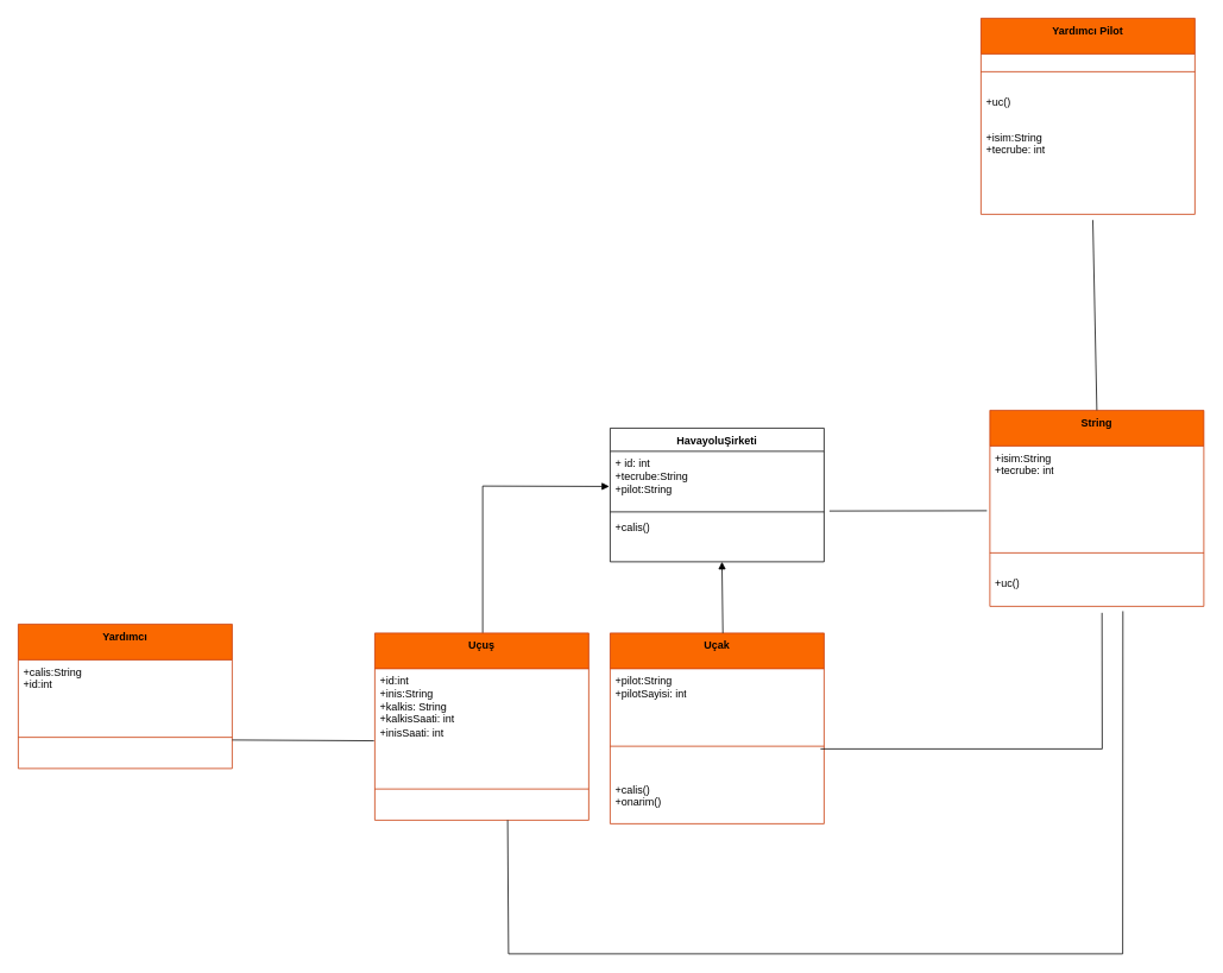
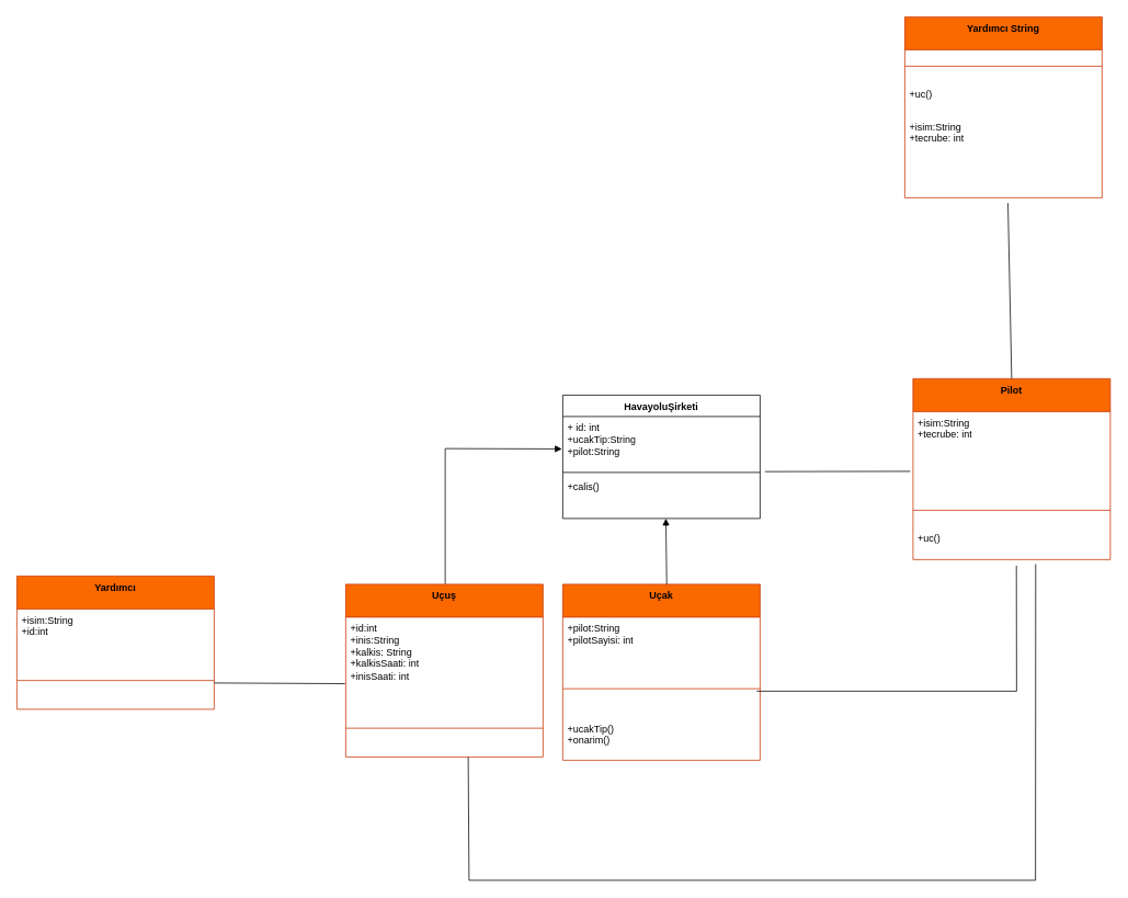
  <mxCell id="0" />
  <mxCell id="1" parent="0" />
  <mxCell id="2" value="HavayoluŞirketi" style="swimlane;fontStyle=1;align=center;verticalAlign=top;childLayout=stackLayout;horizontal=1;startSize=26;horizontalStack=0;resizeParent=1;resizeParentMax=0;resizeLast=0;collapsible=1;marginBottom=0;whiteSpace=wrap;html=1;" vertex="1" parent="1"><mxGeometry x="684" y="480" width="240" height="150" as="geometry" /></mxCell>
- <mxCell id="3" value="+ id: int&lt;br&gt;+tecrube:String&lt;br&gt;+pilot:String" style="text;strokeColor=none;fillColor=none;align=left;verticalAlign=top;spacingLeft=4;spacingRight=4;overflow=hidden;rotatable=0;points=[[0,0.5],[1,0.5]];portConstraint=eastwest;whiteSpace=wrap;html=1;" vertex="1" parent="2"><mxGeometry y="26" width="240" height="64" as="geometry" /></mxCell>
+ <mxCell id="3" value="+ id: int&lt;br&gt;+ucakTip:String&lt;br&gt;+pilot:String" style="text;strokeColor=none;fillColor=none;align=left;verticalAlign=top;spacingLeft=4;spacingRight=4;overflow=hidden;rotatable=0;points=[[0,0.5],[1,0.5]];portConstraint=eastwest;whiteSpace=wrap;html=1;" vertex="1" parent="2"><mxGeometry y="26" width="240" height="64" as="geometry" /></mxCell>
  <mxCell id="4" value="" style="line;strokeWidth=1;fillColor=none;align=left;verticalAlign=middle;spacingTop=-1;spacingLeft=3;spacingRight=3;rotatable=0;labelPosition=right;points=[];portConstraint=eastwest;strokeColor=inherit;" vertex="1" parent="2"><mxGeometry y="90" width="240" height="8" as="geometry" /></mxCell>
  <mxCell id="5" value="+calis()" style="text;strokeColor=none;fillColor=none;align=left;verticalAlign=top;spacingLeft=4;spacingRight=4;overflow=hidden;rotatable=0;points=[[0,0.5],[1,0.5]];portConstraint=eastwest;whiteSpace=wrap;html=1;" vertex="1" parent="2"><mxGeometry y="98" width="240" height="52" as="geometry" /></mxCell>
  <mxCell id="6" value="Uçak" style="swimlane;fontStyle=1;align=center;verticalAlign=top;childLayout=stackLayout;horizontal=1;startSize=40;horizontalStack=0;resizeParent=1;resizeParentMax=0;resizeLast=0;collapsible=1;marginBottom=0;whiteSpace=wrap;html=1;fillColor=#fa6800;strokeColor=#C73500;fontColor=#000000;" vertex="1" parent="1"><mxGeometry x="684" y="710" width="240" height="214" as="geometry" /></mxCell>
  <mxCell id="7" value="+pilot:String&lt;br&gt;+pilotSayisi: int" style="text;strokeColor=none;fillColor=none;align=left;verticalAlign=top;spacingLeft=4;spacingRight=4;overflow=hidden;rotatable=0;points=[[0,0.5],[1,0.5]];portConstraint=eastwest;whiteSpace=wrap;html=1;" vertex="1" parent="6"><mxGeometry y="40" width="240" height="52" as="geometry" /></mxCell>
  <mxCell id="8" value="&#10;&#10;&#10;&#10;" style="line;strokeWidth=1;fillColor=none;align=left;verticalAlign=middle;spacingTop=-1;spacingLeft=3;spacingRight=3;rotatable=0;labelPosition=right;points=[];portConstraint=eastwest;strokeColor=inherit;" vertex="1" parent="6"><mxGeometry y="92" width="240" height="70" as="geometry" /></mxCell>
- <mxCell id="9" value="+calis()&lt;br&gt;+onarim()" style="text;strokeColor=none;fillColor=none;align=left;verticalAlign=top;spacingLeft=4;spacingRight=4;overflow=hidden;rotatable=0;points=[[0,0.5],[1,0.5]];portConstraint=eastwest;whiteSpace=wrap;html=1;" vertex="1" parent="6"><mxGeometry y="162" width="240" height="52" as="geometry" /></mxCell>
+ <mxCell id="9" value="+ucakTip()&lt;br&gt;+onarim()" style="text;strokeColor=none;fillColor=none;align=left;verticalAlign=top;spacingLeft=4;spacingRight=4;overflow=hidden;rotatable=0;points=[[0,0.5],[1,0.5]];portConstraint=eastwest;whiteSpace=wrap;html=1;" vertex="1" parent="6"><mxGeometry y="162" width="240" height="52" as="geometry" /></mxCell>
  <mxCell id="10" value="" style="html=1;verticalAlign=bottom;endArrow=block;curved=0;rounded=0;entryX=-0.004;entryY=0.616;entryDx=0;entryDy=0;entryPerimeter=0;exitX=0.5;exitY=0;exitDx=0;exitDy=0;" edge="1" parent="1" target="3"><mxGeometry x="-0.055" y="-222" width="80" relative="1" as="geometry"><mxPoint x="541" y="710" as="sourcePoint" /><mxPoint x="540" y="630" as="targetPoint" /><mxPoint as="offset" /><Array as="points"><mxPoint x="541" y="545" /></Array></mxGeometry></mxCell>
  <mxCell id="11" value="Yardımcı" style="swimlane;fontStyle=1;align=center;verticalAlign=top;childLayout=stackLayout;horizontal=1;startSize=40;horizontalStack=0;resizeParent=1;resizeParentMax=0;resizeLast=0;collapsible=1;marginBottom=0;whiteSpace=wrap;html=1;fillColor=#fa6800;strokeColor=#C73500;fontColor=#000000;" vertex="1" parent="1"><mxGeometry x="20" y="700" width="240" height="162" as="geometry" /></mxCell>
- <mxCell id="12" value="+calis:String&lt;br&gt;+id:int" style="text;strokeColor=none;fillColor=none;align=left;verticalAlign=top;spacingLeft=4;spacingRight=4;overflow=hidden;rotatable=0;points=[[0,0.5],[1,0.5]];portConstraint=eastwest;whiteSpace=wrap;html=1;" vertex="1" parent="11"><mxGeometry y="40" width="240" height="52" as="geometry" /></mxCell>
+ <mxCell id="12" value="+isim:String&lt;br&gt;+id:int" style="text;strokeColor=none;fillColor=none;align=left;verticalAlign=top;spacingLeft=4;spacingRight=4;overflow=hidden;rotatable=0;points=[[0,0.5],[1,0.5]];portConstraint=eastwest;whiteSpace=wrap;html=1;" vertex="1" parent="11"><mxGeometry y="40" width="240" height="52" as="geometry" /></mxCell>
  <mxCell id="13" value="&#10;&#10;&#10;&#10;" style="line;strokeWidth=1;fillColor=none;align=left;verticalAlign=middle;spacingTop=-1;spacingLeft=3;spacingRight=3;rotatable=0;labelPosition=right;points=[];portConstraint=eastwest;strokeColor=inherit;" vertex="1" parent="11"><mxGeometry y="92" width="240" height="70" as="geometry" /></mxCell>
  <mxCell id="14" value="Uçuş" style="swimlane;fontStyle=1;align=center;verticalAlign=top;childLayout=stackLayout;horizontal=1;startSize=40;horizontalStack=0;resizeParent=1;resizeParentMax=0;resizeLast=0;collapsible=1;marginBottom=0;whiteSpace=wrap;html=1;fillColor=#fa6800;strokeColor=#C73500;fontColor=#000000;" vertex="1" parent="1"><mxGeometry x="420" y="710" width="240" height="210" as="geometry" /></mxCell>
  <mxCell id="15" value="+id:int&lt;br&gt;+inis:String&lt;br&gt;+kalkis: String&lt;br&gt;+kalkisSaati: int&lt;br&gt;+inisSaati: int" style="text;strokeColor=none;fillColor=none;align=left;verticalAlign=top;spacingLeft=4;spacingRight=4;overflow=hidden;rotatable=0;points=[[0,0.5],[1,0.5]];portConstraint=eastwest;whiteSpace=wrap;html=1;" vertex="1" parent="14"><mxGeometry y="40" width="240" height="100" as="geometry" /></mxCell>
  <mxCell id="16" value="&#10;&#10;&#10;&#10;" style="line;strokeWidth=1;fillColor=none;align=left;verticalAlign=middle;spacingTop=-1;spacingLeft=3;spacingRight=3;rotatable=0;labelPosition=right;points=[];portConstraint=eastwest;strokeColor=inherit;" vertex="1" parent="14"><mxGeometry y="140" width="240" height="70" as="geometry" /></mxCell>
- <mxCell id="17" value="String" style="swimlane;fontStyle=1;align=center;verticalAlign=top;childLayout=stackLayout;horizontal=1;startSize=40;horizontalStack=0;resizeParent=1;resizeParentMax=0;resizeLast=0;collapsible=1;marginBottom=0;whiteSpace=wrap;html=1;fillColor=#fa6800;strokeColor=#C73500;fontColor=#000000;" vertex="1" parent="1"><mxGeometry x="1110" y="460" width="240" height="220" as="geometry" /></mxCell>
+ <mxCell id="17" value="Pilot" style="swimlane;fontStyle=1;align=center;verticalAlign=top;childLayout=stackLayout;horizontal=1;startSize=40;horizontalStack=0;resizeParent=1;resizeParentMax=0;resizeLast=0;collapsible=1;marginBottom=0;whiteSpace=wrap;html=1;fillColor=#fa6800;strokeColor=#C73500;fontColor=#000000;" vertex="1" parent="1"><mxGeometry x="1110" y="460" width="240" height="220" as="geometry" /></mxCell>
  <mxCell id="18" value="+isim:String&lt;br&gt;+tecrube: int" style="text;strokeColor=none;fillColor=none;align=left;verticalAlign=top;spacingLeft=4;spacingRight=4;overflow=hidden;rotatable=0;points=[[0,0.5],[1,0.5]];portConstraint=eastwest;whiteSpace=wrap;html=1;" vertex="1" parent="17"><mxGeometry y="40" width="240" height="100" as="geometry" /></mxCell>
  <mxCell id="19" value="&#10;&#10;&#10;&#10;" style="line;strokeWidth=1;fillColor=none;align=left;verticalAlign=middle;spacingTop=-1;spacingLeft=3;spacingRight=3;rotatable=0;labelPosition=right;points=[];portConstraint=eastwest;strokeColor=inherit;" vertex="1" parent="17"><mxGeometry y="140" width="240" height="40" as="geometry" /></mxCell>
  <mxCell id="20" value="+uc()" style="text;strokeColor=none;fillColor=none;align=left;verticalAlign=top;spacingLeft=4;spacingRight=4;overflow=hidden;rotatable=0;points=[[0,0.5],[1,0.5]];portConstraint=eastwest;whiteSpace=wrap;html=1;" vertex="1" parent="17"><mxGeometry y="180" width="240" height="40" as="geometry" /></mxCell>
- <mxCell id="21" value="Yardımcı Pilot" style="swimlane;fontStyle=1;align=center;verticalAlign=top;childLayout=stackLayout;horizontal=1;startSize=40;horizontalStack=0;resizeParent=1;resizeParentMax=0;resizeLast=0;collapsible=1;marginBottom=0;whiteSpace=wrap;html=1;fillColor=#fa6800;strokeColor=#C73500;fontColor=#000000;" vertex="1" parent="1"><mxGeometry x="1100" y="20" width="240" height="220" as="geometry" /></mxCell>
+ <mxCell id="21" value="Yardımcı String" style="swimlane;fontStyle=1;align=center;verticalAlign=top;childLayout=stackLayout;horizontal=1;startSize=40;horizontalStack=0;resizeParent=1;resizeParentMax=0;resizeLast=0;collapsible=1;marginBottom=0;whiteSpace=wrap;html=1;fillColor=#fa6800;strokeColor=#C73500;fontColor=#000000;" vertex="1" parent="1"><mxGeometry x="1100" y="20" width="240" height="220" as="geometry" /></mxCell>
  <mxCell id="22" value="&#10;&#10;&#10;&#10;" style="line;strokeWidth=1;fillColor=none;align=left;verticalAlign=middle;spacingTop=-1;spacingLeft=3;spacingRight=3;rotatable=0;labelPosition=right;points=[];portConstraint=eastwest;strokeColor=inherit;" vertex="1" parent="21"><mxGeometry y="40" width="240" height="40" as="geometry" /></mxCell>
  <mxCell id="23" value="+uc()" style="text;strokeColor=none;fillColor=none;align=left;verticalAlign=top;spacingLeft=4;spacingRight=4;overflow=hidden;rotatable=0;points=[[0,0.5],[1,0.5]];portConstraint=eastwest;whiteSpace=wrap;html=1;" vertex="1" parent="21"><mxGeometry y="80" width="240" height="40" as="geometry" /></mxCell>
  <mxCell id="24" value="+isim:String&lt;br&gt;+tecrube: int" style="text;strokeColor=none;fillColor=none;align=left;verticalAlign=top;spacingLeft=4;spacingRight=4;overflow=hidden;rotatable=0;points=[[0,0.5],[1,0.5]];portConstraint=eastwest;whiteSpace=wrap;html=1;" vertex="1" parent="21"><mxGeometry y="120" width="240" height="100" as="geometry" /></mxCell>
  <mxCell id="25" value="" style="html=1;verticalAlign=bottom;endArrow=block;curved=0;rounded=0;entryX=0.517;entryY=1.052;entryDx=0;entryDy=0;entryPerimeter=0;exitX=0.5;exitY=0;exitDx=0;exitDy=0;" edge="1" parent="1"><mxGeometry x="-0.055" y="-222" width="80" relative="1" as="geometry"><mxPoint x="810.44" y="710" as="sourcePoint" /><mxPoint x="809.44" y="630" as="targetPoint" /><mxPoint as="offset" /></mxGeometry></mxCell>
  <mxCell id="26" value="" style="endArrow=none;html=1;rounded=0;entryX=-0.004;entryY=0.809;entryDx=0;entryDy=0;entryPerimeter=0;" edge="1" parent="1" target="15"><mxGeometry width="50" height="50" relative="1" as="geometry"><mxPoint x="260" y="830" as="sourcePoint" /><mxPoint x="464.96" y="828.8" as="targetPoint" /></mxGeometry></mxCell>
  <mxCell id="27" value="" style="endArrow=none;html=1;rounded=0;entryX=-0.014;entryY=0.727;entryDx=0;entryDy=0;entryPerimeter=0;" edge="1" parent="1" target="18"><mxGeometry width="50" height="50" relative="1" as="geometry"><mxPoint x="930" y="573" as="sourcePoint" /><mxPoint x="1125" y="570" as="targetPoint" /></mxGeometry></mxCell>
  <mxCell id="28" value="" style="endArrow=none;html=1;rounded=0;entryX=0.524;entryY=1.182;entryDx=0;entryDy=0;entryPerimeter=0;" edge="1" parent="1" target="20"><mxGeometry width="50" height="50" relative="1" as="geometry"><mxPoint x="920" y="840" as="sourcePoint" /><mxPoint x="1110" y="890" as="targetPoint" /><Array as="points"><mxPoint x="1236" y="840" /></Array></mxGeometry></mxCell>
  <mxCell id="29" value="" style="endArrow=none;html=1;rounded=0;entryX=0.5;entryY=1;entryDx=0;entryDy=0;exitX=0.501;exitY=1.136;exitDx=0;exitDy=0;exitPerimeter=0;" edge="1" parent="1"><mxGeometry width="50" height="50" relative="1" as="geometry"><mxPoint x="1259.24" y="685.44" as="sourcePoint" /><mxPoint x="569" y="920" as="targetPoint" /><Array as="points"><mxPoint x="1259" y="1070" /><mxPoint x="570" y="1070" /></Array></mxGeometry></mxCell>
  <mxCell id="30" value="" style="endArrow=none;html=1;rounded=0;entryX=0.523;entryY=1.065;entryDx=0;entryDy=0;entryPerimeter=0;exitX=0.5;exitY=0;exitDx=0;exitDy=0;" edge="1" parent="1" source="17" target="24"><mxGeometry width="50" height="50" relative="1" as="geometry"><mxPoint x="1189.88" y="440" as="sourcePoint" /><mxPoint x="1270.12" y="440.2" as="targetPoint" /></mxGeometry></mxCell>
